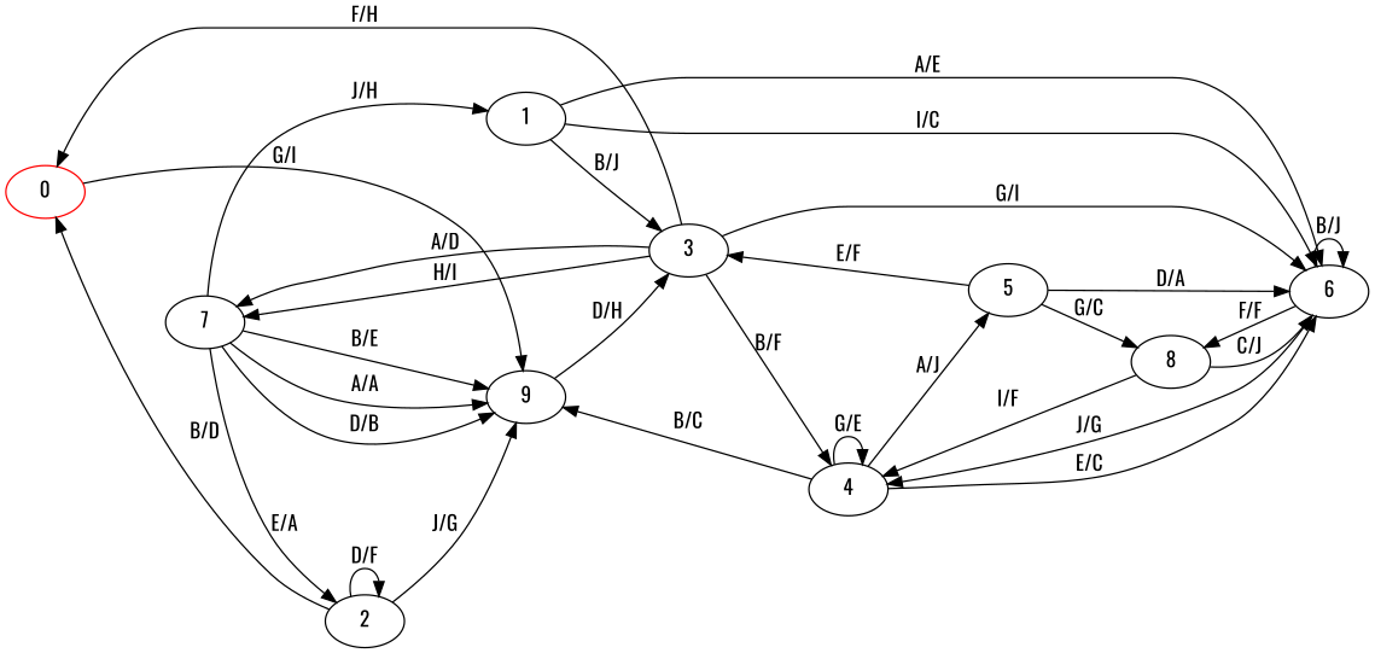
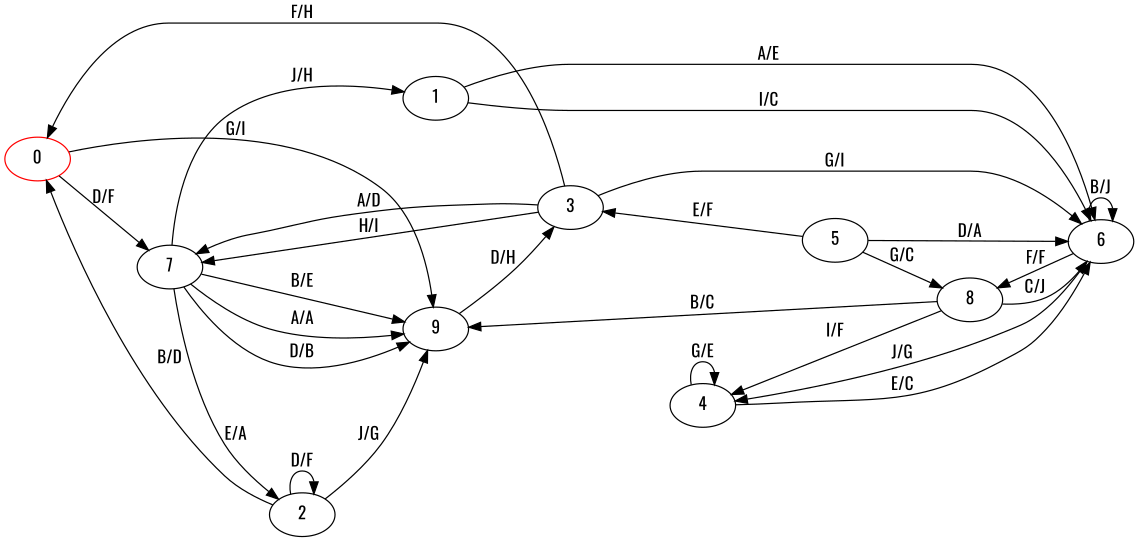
  digraph {
    fontname=Oswald
    rankdir=LR
    node [fontname=Oswald]
    edge [fontname=Oswald]
    0 [color=red]
    7
    9
    1
    2
    3
    6
    4
    8
    5
+   0 -> 7 [label="D/F"]
    0 -> 9 [label="G/I"]
    7 -> 9 [label="B/E"]
    7 -> 9 [label="A/A"]
    7 -> 9 [label="D/B"]
    7 -> 1 [label="J/H"]
    7 -> 2 [label="E/A"]
    9 -> 3 [label="D/H"]
-   1 -> 3 [label="B/J"]
    1 -> 6 [label="I/C"]
    1 -> 6 [label="A/E"]
    2 -> 0 [label="B/D"]
    2 -> 9 [label="J/G"]
    2 -> 2 [label="D/F"]
    3 -> 0 [label="F/H"]
    3 -> 7 [label="H/I"]
    3 -> 7 [label="A/D"]
    3 -> 6 [label="G/I"]
-   3 -> 4 [label="B/F"]
    6 -> 6 [label="B/J"]
    6 -> 4 [label="J/G"]
    6 -> 8 [label="F/F"]
-   4 -> 9 [label="B/C"]
+   8 -> 9 [label="B/C"]
    4 -> 6 [label="E/C"]
    4 -> 4 [label="G/E"]
-   4 -> 5 [label="A/J"]
    8 -> 6 [label="C/J"]
    8 -> 4 [label="I/F"]
    5 -> 3 [label="E/F"]
    5 -> 6 [label="D/A"]
    5 -> 8 [label="G/C"]
  }
